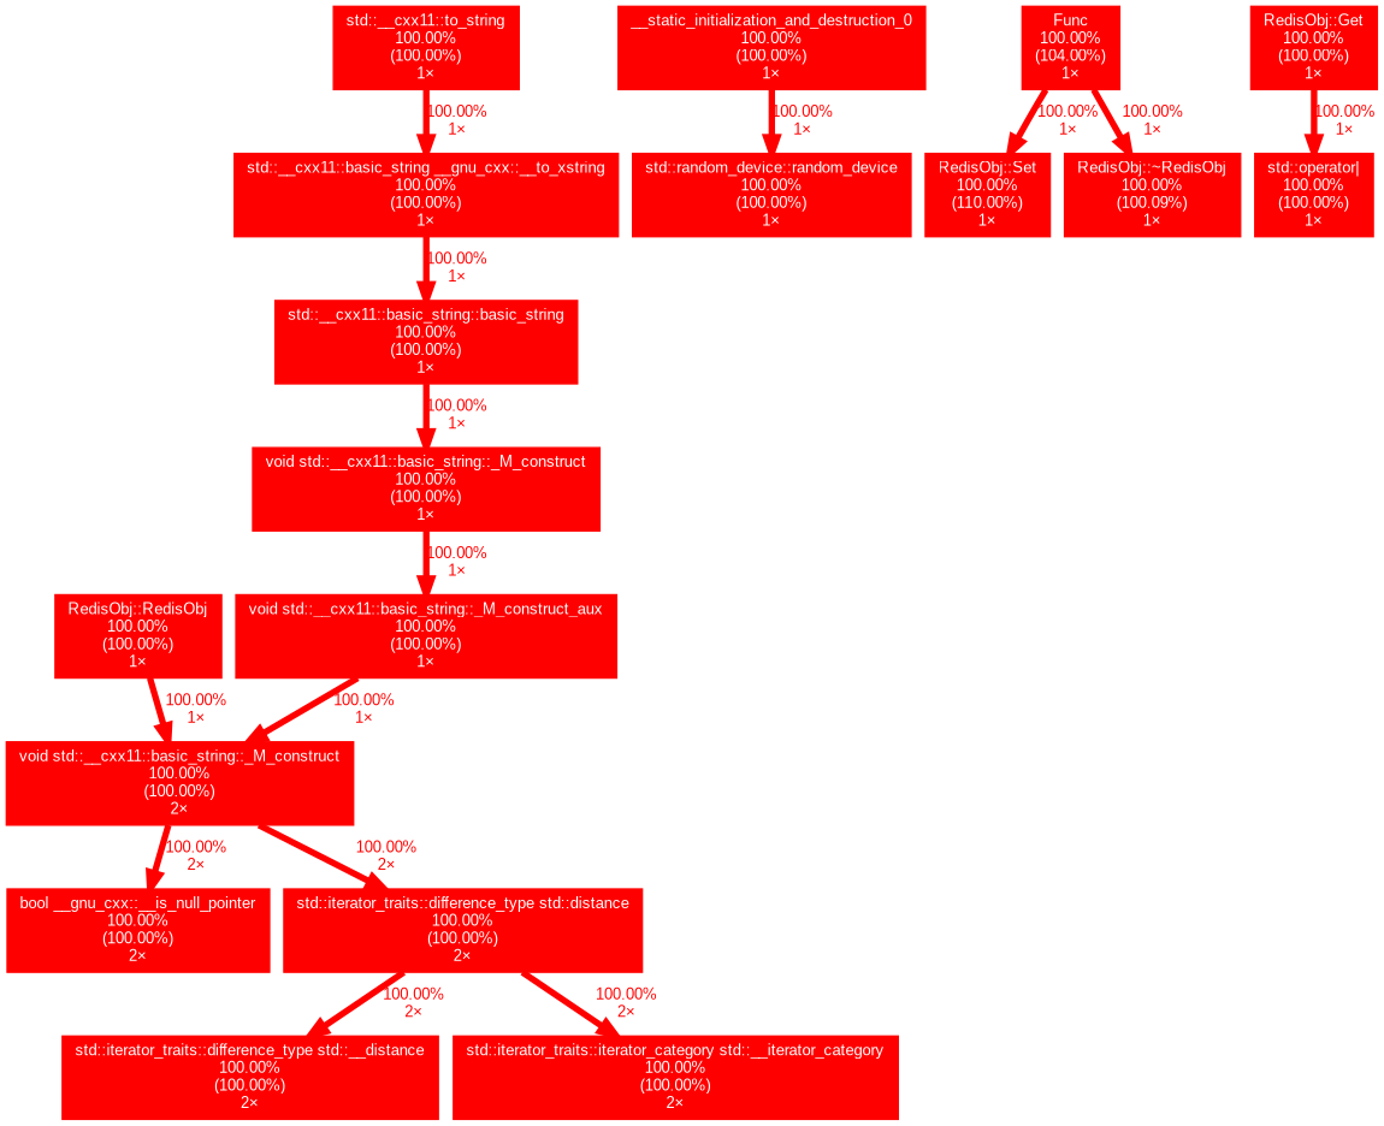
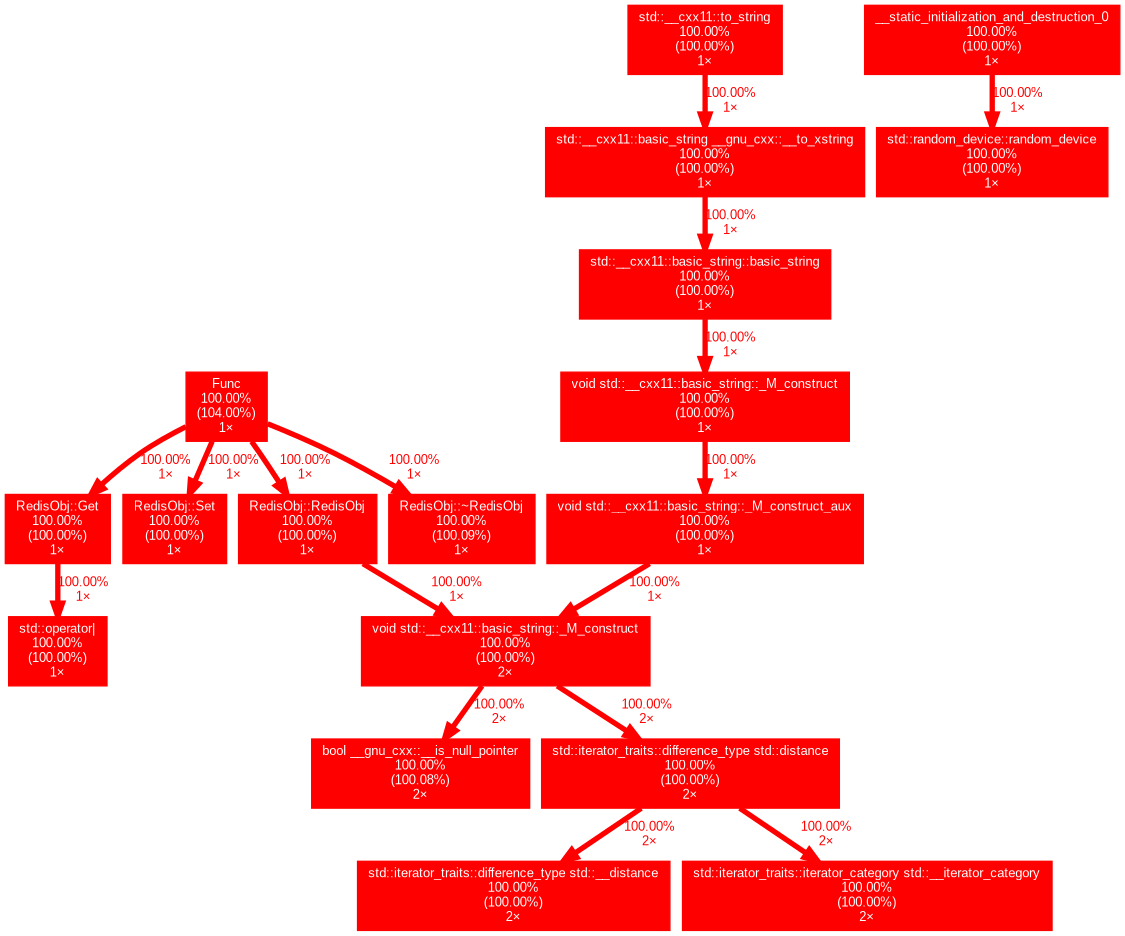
  digraph {
    fontname=Arial
    nodesep=0.125
    ranksep=0.25
    node [color="#ff0000" fontcolor="#ffffff" fontname=Arial fontsize=10.00 shape=box style=filled]
    edge [arrowsize=1.00 color="#ff0000" fontcolor="#ff0000" fontname=Arial fontsize=10.00 labeldistance=4.00 penwidth=4.00]
-   n1 [height=0 label="bool __gnu_cxx::__is_null_pointer\n100.00%\n(100.00%)\n2×" width=0]
+   n1 [height=0 label="bool __gnu_cxx::__is_null_pointer\n100.00%\n(100.08%)\n2×" width=0]
    n2 [height=0 label="void std::__cxx11::basic_string::_M_construct\n100.00%\n(100.00%)\n2×" width=0]
    n3 [height=0 label="std::iterator_traits::difference_type std::distance\n100.00%\n(100.00%)\n2×" width=0]
    n4 [height=0 label="std::iterator_traits::difference_type std::__distance\n100.00%\n(100.00%)\n2×" width=0]
    n5 [height=0 label="std::iterator_traits::iterator_category std::__iterator_category\n100.00%\n(100.00%)\n2×" width=0]
    n6 [height=0 label="__static_initialization_and_destruction_0\n100.00%\n(100.00%)\n1×" width=0]
    n7 [height=0 label="std::random_device::random_device\n100.00%\n(100.00%)\n1×" width=0]
    n8 [height=0 label="Func\n100.00%\n(104.00%)\n1×" width=0]
    n9 [height=0 label="RedisObj::Get\n100.00%\n(100.00%)\n1×" width=0]
-   n10 [height=0 label="RedisObj::Set\n100.00%\n(110.00%)\n1×" width=0]
+   n10 [height=0 label="RedisObj::Set\n100.00%\n(100.00%)\n1×" width=0]
    n11 [height=0 label="RedisObj::RedisObj\n100.00%\n(100.00%)\n1×" width=0]
    n12 [height=0 label="RedisObj::~RedisObj\n100.00%\n(100.09%)\n1×" width=0]
    n13 [height=0 label="std::operator|\n100.00%\n(100.00%)\n1×" width=0]
    n14 [height=0 label="std::__cxx11::to_string\n100.00%\n(100.00%)\n1×" width=0]
    n15 [height=0 label="std::__cxx11::basic_string __gnu_cxx::__to_xstring\n100.00%\n(100.00%)\n1×" width=0]
    n16 [height=0 label="std::__cxx11::basic_string::basic_string\n100.00%\n(100.00%)\n1×" width=0]
    n17 [height=0 label="void std::__cxx11::basic_string::_M_construct\n100.00%\n(100.00%)\n1×" width=0]
    n18 [height=0 label="void std::__cxx11::basic_string::_M_construct_aux\n100.00%\n(100.00%)\n1×" width=0]
    n2 -> n1 [label="100.00%\n2×"]
    n2 -> n3 [label="100.00%\n2×"]
    n3 -> n4 [label="100.00%\n2×"]
    n3 -> n5 [label="100.00%\n2×"]
    n6 -> n7 [label="100.00%\n1×"]
+   n8 -> n9 [label="100.00%\n1×"]
    n8 -> n10 [label="100.00%\n1×"]
+   n8 -> n11 [label="100.00%\n1×"]
    n8 -> n12 [label="100.00%\n1×"]
    n9 -> n13 [label="100.00%\n1×"]
    n11 -> n2 [label="100.00%\n1×"]
    n14 -> n15 [label="100.00%\n1×"]
    n15 -> n16 [label="100.00%\n1×"]
    n16 -> n17 [label="100.00%\n1×"]
    n17 -> n18 [label="100.00%\n1×"]
    n18 -> n2 [label="100.00%\n1×"]
  }
